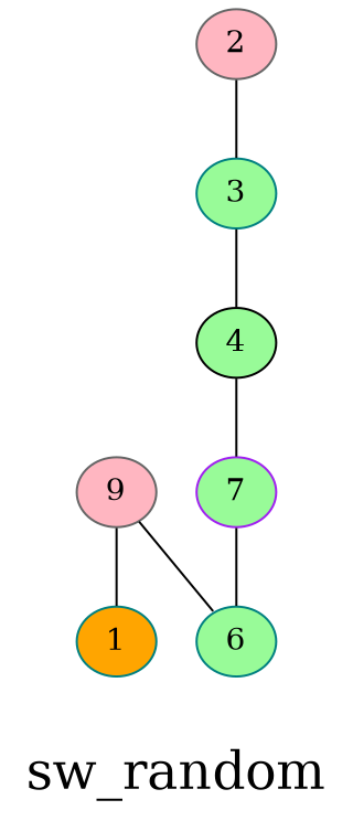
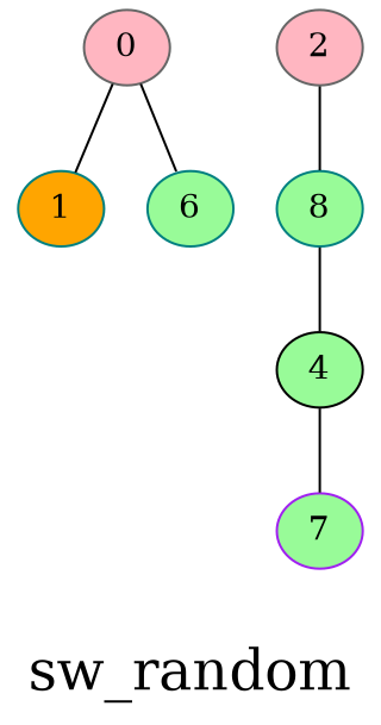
  graph {
    fontsize=24
    label="\nsw_random\n"
    splines=false
    node [color=teal fillcolor=palegreen shape=ellipse style=filled]
-   0 [color=gray40 fillcolor=lightpink height=0.3 width=0.3 label=9]
+   0 [color=gray40 fillcolor=lightpink height=0.3 width=0.3]
    1 [fillcolor=orange height=0.3 width=0.3]
    6 [height=0.3 width=0.3]
    2 [color=gray40 fillcolor=lightpink height=0.3 width=0.3]
-   3 [height=0.3 width=0.3]
+   3 [height=0.3 width=0.3 label=8]
    4 [color=black height=0.3 width=0.3]
    n7 [color=purple height=0.3 label=7 width=0.3]
    0 -- 1
    0 -- 6
    2 -- 3
    3 -- 4
    4 -- n7
-   n7 -- 6
  }
